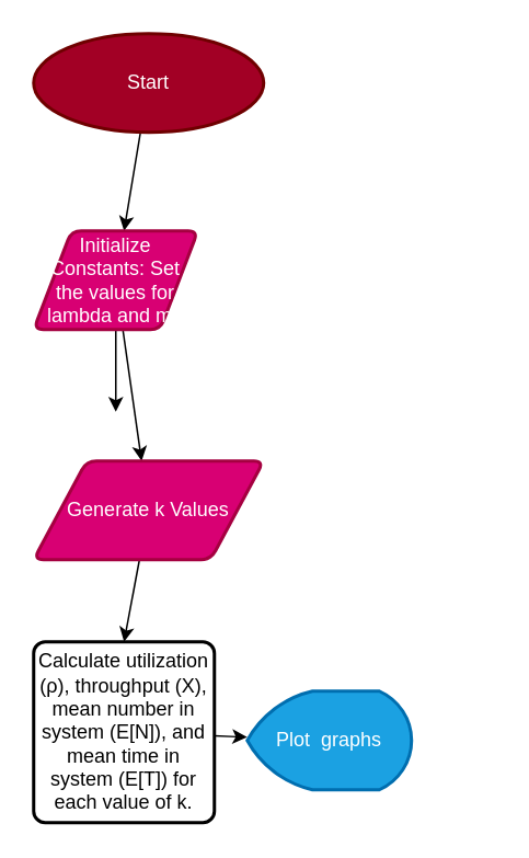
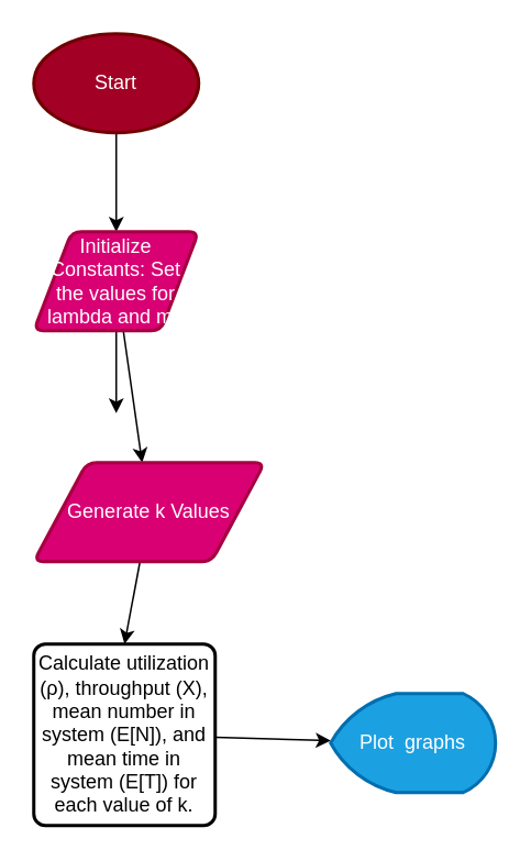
  <mxCell id="0" />
  <mxCell id="1" parent="0" />
  <mxCell id="2" style="edgeStyle=none;html=1;" edge="1" parent="1" source="3" target="6"><mxGeometry relative="1" as="geometry" /></mxCell>
- <mxCell id="3" value="Start" style="strokeWidth=2;html=1;shape=mxgraph.flowchart.start_1;whiteSpace=wrap;fillColor=#a20025;fontColor=#ffffff;strokeColor=#6F0000;" vertex="1" parent="1"><mxGeometry x="20" y="20" width="140" height="60" as="geometry" /></mxCell>
+ <mxCell id="3" value="Start" style="strokeWidth=2;html=1;shape=mxgraph.flowchart.start_1;whiteSpace=wrap;fillColor=#a20025;fontColor=#ffffff;strokeColor=#6F0000;" vertex="1" parent="1"><mxGeometry x="20" y="20" width="100" height="60" as="geometry" /></mxCell>
  <mxCell id="4" style="edgeStyle=none;html=1;" edge="1" parent="1" source="6"><mxGeometry relative="1" as="geometry"><mxPoint x="70" y="250" as="targetPoint" /></mxGeometry></mxCell>
  <mxCell id="5" value="" style="edgeStyle=none;html=1;" edge="1" parent="1" source="6" target="9"><mxGeometry relative="1" as="geometry" /></mxCell>
  <mxCell id="6" value="Initialize Constants: Set the values for lambda and mu" style="shape=parallelogram;html=1;strokeWidth=2;perimeter=parallelogramPerimeter;whiteSpace=wrap;rounded=1;arcSize=12;size=0.23;fillColor=#d80073;fontColor=#ffffff;strokeColor=#A50040;" vertex="1" parent="1"><mxGeometry x="20" y="140" width="100" height="60" as="geometry" /></mxCell>
- <mxCell id="7" value="Plot&amp;nbsp; graphs" style="strokeWidth=2;html=1;shape=mxgraph.flowchart.display;whiteSpace=wrap;fillColor=#1ba1e2;fontColor=#ffffff;strokeColor=#006EAF;" vertex="1" parent="1"><mxGeometry x="150" y="420" width="100" height="60" as="geometry" /></mxCell>
+ <mxCell id="7" value="Plot&amp;nbsp; graphs" style="strokeWidth=2;html=1;shape=mxgraph.flowchart.display;whiteSpace=wrap;fillColor=#1ba1e2;fontColor=#ffffff;strokeColor=#006EAF;" vertex="1" parent="1"><mxGeometry x="200" y="420" width="100" height="60" as="geometry" /></mxCell>
  <mxCell id="8" style="edgeStyle=none;html=1;entryX=0.5;entryY=0;entryDx=0;entryDy=0;" edge="1" parent="1" source="9" target="11"><mxGeometry relative="1" as="geometry" /></mxCell>
  <mxCell id="9" value="Generate k Values" style="shape=parallelogram;html=1;strokeWidth=2;perimeter=parallelogramPerimeter;whiteSpace=wrap;rounded=1;arcSize=12;size=0.23;fillColor=#d80073;fontColor=#ffffff;strokeColor=#A50040;" vertex="1" parent="1"><mxGeometry x="20" y="280" width="140" height="60" as="geometry" /></mxCell>
  <mxCell id="10" style="edgeStyle=none;html=1;" edge="1" parent="1" source="11" target="7"><mxGeometry relative="1" as="geometry" /></mxCell>
  <mxCell id="11" value="Calculate utilization (ρ), throughput (X), mean number in system (E[N]), and mean time in system (E[T]) for each value of k." style="rounded=1;whiteSpace=wrap;html=1;absoluteArcSize=1;arcSize=14;strokeWidth=2;" vertex="1" parent="1"><mxGeometry x="20" y="390" width="110" height="110" as="geometry" /></mxCell>
